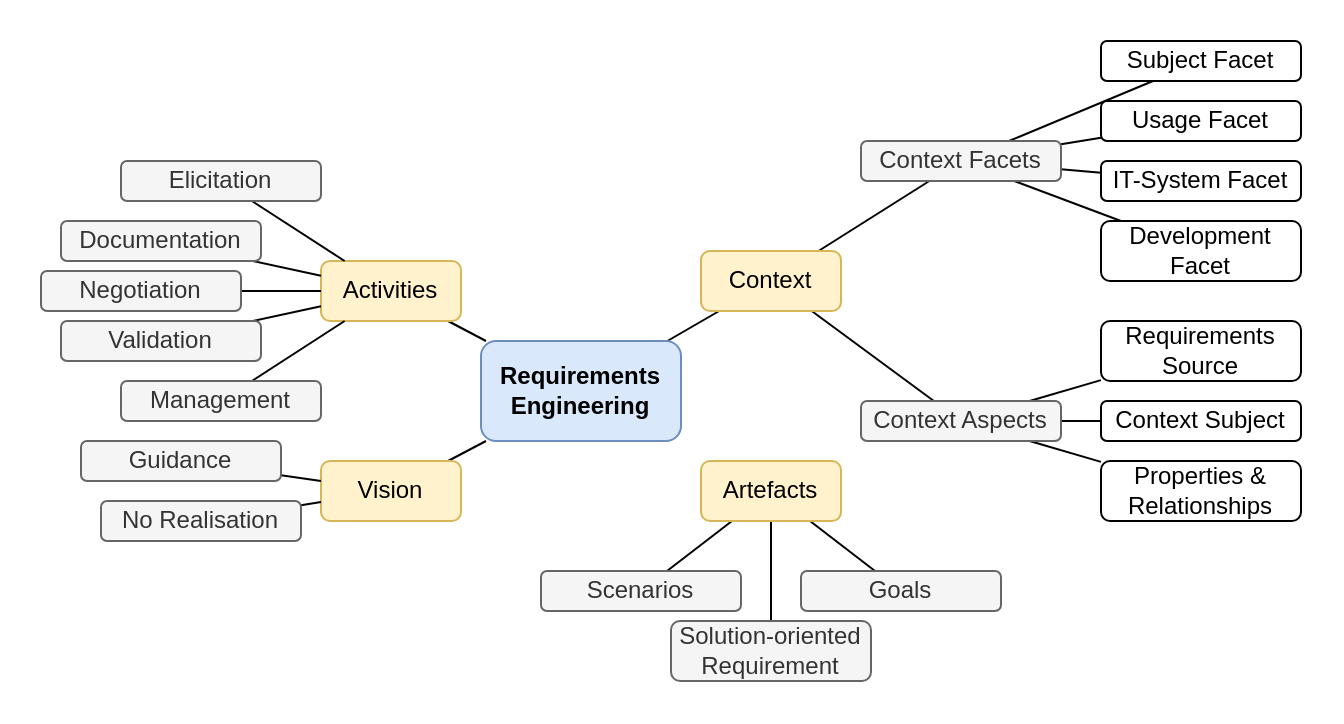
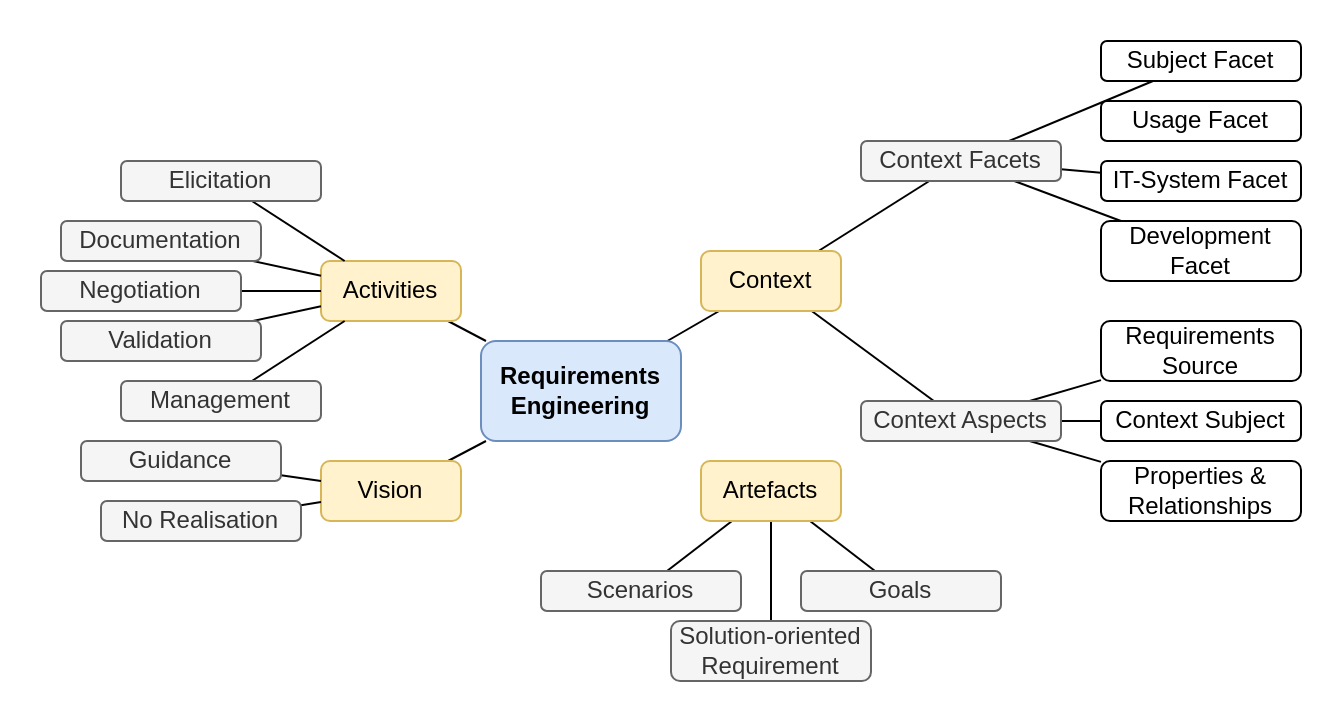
  <mxCell id="0" />
  <mxCell id="1" parent="0" />
  <mxCell id="2" style="rounded=0;orthogonalLoop=1;jettySize=auto;html=1;endArrow=none;endFill=0;" edge="1" parent="1" source="5" target="9"><mxGeometry relative="1" as="geometry" /></mxCell>
  <mxCell id="3" style="edgeStyle=none;rounded=0;orthogonalLoop=1;jettySize=auto;html=1;endArrow=none;endFill=0;" edge="1" parent="1" source="5" target="6"><mxGeometry relative="1" as="geometry" /></mxCell>
  <mxCell id="4" style="edgeStyle=none;rounded=0;orthogonalLoop=1;jettySize=auto;html=1;endArrow=none;endFill=0;" edge="1" parent="1" source="5" target="14"><mxGeometry relative="1" as="geometry" /></mxCell>
  <mxCell id="5" value="&lt;b&gt;Requirements&lt;br&gt;Engineering&lt;/b&gt;" style="rounded=1;whiteSpace=wrap;html=1;fillColor=#dae8fc;strokeColor=#6c8ebf;" vertex="1" parent="1"><mxGeometry x="240" y="170" width="100" height="50" as="geometry" /></mxCell>
  <mxCell id="6" value="Activities" style="rounded=1;whiteSpace=wrap;html=1;fillColor=#fff2cc;strokeColor=#d6b656;" vertex="1" parent="1"><mxGeometry x="160" y="130" width="70" height="30" as="geometry" /></mxCell>
  <mxCell id="7" style="edgeStyle=none;rounded=0;orthogonalLoop=1;jettySize=auto;html=1;endArrow=none;endFill=0;" edge="1" parent="1" source="9" target="19"><mxGeometry relative="1" as="geometry" /></mxCell>
  <mxCell id="8" style="edgeStyle=none;rounded=0;orthogonalLoop=1;jettySize=auto;html=1;endArrow=none;endFill=0;" edge="1" parent="1" source="9" target="23"><mxGeometry relative="1" as="geometry" /></mxCell>
  <mxCell id="9" value="Context&lt;span style=&quot;color: rgba(0 , 0 , 0 , 0) ; font-family: monospace ; font-size: 0px&quot;&gt;%3CmxGraphModel%3E%3Croot%3E%3CmxCell%20id%3D%220%22%2F%3E%3CmxCell%20id%3D%221%22%20parent%3D%220%22%2F%3E%3CmxCell%20id%3D%222%22%20value%3D%22Activities%22%20style%3D%22rounded%3D1%3BwhiteSpace%3Dwrap%3Bhtml%3D1%3B%22%20vertex%3D%221%22%20parent%3D%221%22%3E%3CmxGeometry%20x%3D%22280%22%20y%3D%22270%22%20width%3D%2270%22%20height%3D%2230%22%20as%3D%22geometry%22%2F%3E%3C%2FmxCell%3E%3C%2Froot%3E%3C%2FmxGraphModel%3E&lt;/span&gt;" style="rounded=1;whiteSpace=wrap;html=1;fillColor=#fff2cc;strokeColor=#d6b656;" vertex="1" parent="1"><mxGeometry x="350" y="125" width="70" height="30" as="geometry" /></mxCell>
  <mxCell id="10" style="edgeStyle=none;rounded=0;orthogonalLoop=1;jettySize=auto;html=1;endArrow=none;endFill=0;" edge="1" parent="1" source="13" target="25"><mxGeometry relative="1" as="geometry" /></mxCell>
  <mxCell id="11" style="edgeStyle=none;rounded=0;orthogonalLoop=1;jettySize=auto;html=1;endArrow=none;endFill=0;" edge="1" parent="1" source="13" target="24"><mxGeometry relative="1" as="geometry" /></mxCell>
  <mxCell id="12" style="edgeStyle=none;rounded=0;orthogonalLoop=1;jettySize=auto;html=1;endArrow=none;endFill=0;" edge="1" parent="1" source="13" target="26"><mxGeometry relative="1" as="geometry" /></mxCell>
  <mxCell id="13" value="Artefacts" style="rounded=1;whiteSpace=wrap;html=1;fillColor=#fff2cc;strokeColor=#d6b656;" vertex="1" parent="1"><mxGeometry x="350" y="230" width="70" height="30" as="geometry" /></mxCell>
  <mxCell id="14" value="Vision" style="rounded=1;whiteSpace=wrap;html=1;fillColor=#fff2cc;strokeColor=#d6b656;" vertex="1" parent="1"><mxGeometry x="160" y="230" width="70" height="30" as="geometry" /></mxCell>
  <mxCell id="15" style="edgeStyle=none;rounded=0;orthogonalLoop=1;jettySize=auto;html=1;endArrow=none;endFill=0;" edge="1" parent="1" source="19" target="27"><mxGeometry relative="1" as="geometry" /></mxCell>
- <mxCell id="16" style="edgeStyle=none;rounded=0;orthogonalLoop=1;jettySize=auto;html=1;endArrow=none;endFill=0;" edge="1" parent="1" source="19" target="28"><mxGeometry relative="1" as="geometry" /></mxCell>
  <mxCell id="17" style="edgeStyle=none;rounded=0;orthogonalLoop=1;jettySize=auto;html=1;endArrow=none;endFill=0;" edge="1" parent="1" source="19" target="29"><mxGeometry relative="1" as="geometry" /></mxCell>
  <mxCell id="18" style="edgeStyle=none;rounded=0;orthogonalLoop=1;jettySize=auto;html=1;endArrow=none;endFill=0;" edge="1" parent="1" source="19" target="30"><mxGeometry relative="1" as="geometry" /></mxCell>
  <mxCell id="19" value="Context Facets" style="rounded=1;whiteSpace=wrap;html=1;fillColor=#f5f5f5;fontColor=#333333;strokeColor=#666666;" vertex="1" parent="1"><mxGeometry x="430" y="70" width="100" height="20" as="geometry" /></mxCell>
  <mxCell id="20" style="edgeStyle=none;rounded=0;orthogonalLoop=1;jettySize=auto;html=1;endArrow=none;endFill=0;" edge="1" parent="1" source="23" target="32"><mxGeometry relative="1" as="geometry" /></mxCell>
  <mxCell id="21" style="edgeStyle=none;rounded=0;orthogonalLoop=1;jettySize=auto;html=1;endArrow=none;endFill=0;" edge="1" parent="1" source="23" target="31"><mxGeometry relative="1" as="geometry" /></mxCell>
  <mxCell id="22" style="edgeStyle=none;rounded=0;orthogonalLoop=1;jettySize=auto;html=1;endArrow=none;endFill=0;" edge="1" parent="1" source="23" target="33"><mxGeometry relative="1" as="geometry" /></mxCell>
  <mxCell id="23" value="Context Aspects" style="rounded=1;whiteSpace=wrap;html=1;fillColor=#f5f5f5;fontColor=#333333;strokeColor=#666666;" vertex="1" parent="1"><mxGeometry x="430" y="200" width="100" height="20" as="geometry" /></mxCell>
  <mxCell id="24" value="Goals" style="rounded=1;whiteSpace=wrap;html=1;fillColor=#f5f5f5;fontColor=#333333;strokeColor=#666666;" vertex="1" parent="1"><mxGeometry x="400" y="285" width="100" height="20" as="geometry" /></mxCell>
  <mxCell id="25" value="Scenarios" style="rounded=1;whiteSpace=wrap;html=1;fillColor=#f5f5f5;fontColor=#333333;strokeColor=#666666;" vertex="1" parent="1"><mxGeometry x="270" y="285" width="100" height="20" as="geometry" /></mxCell>
  <mxCell id="26" value="Solution-oriented Requirement" style="rounded=1;whiteSpace=wrap;html=1;fillColor=#f5f5f5;fontColor=#333333;strokeColor=#666666;" vertex="1" parent="1"><mxGeometry x="335" y="310" width="100" height="30" as="geometry" /></mxCell>
  <mxCell id="27" value="Subject Facet" style="rounded=1;whiteSpace=wrap;html=1;" vertex="1" parent="1"><mxGeometry x="550" y="20" width="100" height="20" as="geometry" /></mxCell>
  <mxCell id="28" value="Usage Facet" style="rounded=1;whiteSpace=wrap;html=1;" vertex="1" parent="1"><mxGeometry x="550" y="50" width="100" height="20" as="geometry" /></mxCell>
  <mxCell id="29" value="IT-System Facet" style="rounded=1;whiteSpace=wrap;html=1;" vertex="1" parent="1"><mxGeometry x="550" y="80" width="100" height="20" as="geometry" /></mxCell>
  <mxCell id="30" value="Development Facet" style="rounded=1;whiteSpace=wrap;html=1;" vertex="1" parent="1"><mxGeometry x="550" y="110" width="100" height="30" as="geometry" /></mxCell>
  <mxCell id="31" value="Requirements Source" style="rounded=1;whiteSpace=wrap;html=1;" vertex="1" parent="1"><mxGeometry x="550" y="160" width="100" height="30" as="geometry" /></mxCell>
  <mxCell id="32" value="Context Subject" style="rounded=1;whiteSpace=wrap;html=1;" vertex="1" parent="1"><mxGeometry x="550" y="200" width="100" height="20" as="geometry" /></mxCell>
  <mxCell id="33" value="Properties &amp;amp;&lt;br&gt;Relationships" style="rounded=1;whiteSpace=wrap;html=1;" vertex="1" parent="1"><mxGeometry x="550" y="230" width="100" height="30" as="geometry" /></mxCell>
  <mxCell id="34" style="edgeStyle=none;rounded=0;orthogonalLoop=1;jettySize=auto;html=1;endArrow=none;endFill=0;" edge="1" parent="1" source="35" target="14"><mxGeometry relative="1" as="geometry" /></mxCell>
  <mxCell id="35" value="Guidance" style="rounded=1;whiteSpace=wrap;html=1;fillColor=#f5f5f5;fontColor=#333333;strokeColor=#666666;" vertex="1" parent="1"><mxGeometry x="40" y="220" width="100" height="20" as="geometry" /></mxCell>
  <mxCell id="36" style="edgeStyle=none;rounded=0;orthogonalLoop=1;jettySize=auto;html=1;endArrow=none;endFill=0;" edge="1" parent="1" source="37" target="14"><mxGeometry relative="1" as="geometry" /></mxCell>
  <mxCell id="37" value="No Realisation" style="rounded=1;whiteSpace=wrap;html=1;fillColor=#f5f5f5;fontColor=#333333;strokeColor=#666666;" vertex="1" parent="1"><mxGeometry x="50" y="250" width="100" height="20" as="geometry" /></mxCell>
  <mxCell id="38" style="edgeStyle=none;rounded=0;orthogonalLoop=1;jettySize=auto;html=1;endArrow=none;endFill=0;" edge="1" parent="1" source="39" target="6"><mxGeometry relative="1" as="geometry" /></mxCell>
  <mxCell id="39" value="Documentation" style="rounded=1;whiteSpace=wrap;html=1;fillColor=#f5f5f5;fontColor=#333333;strokeColor=#666666;" vertex="1" parent="1"><mxGeometry x="30" y="110" width="100" height="20" as="geometry" /></mxCell>
  <mxCell id="40" style="edgeStyle=none;rounded=0;orthogonalLoop=1;jettySize=auto;html=1;endArrow=none;endFill=0;" edge="1" parent="1" source="41" target="6"><mxGeometry relative="1" as="geometry" /></mxCell>
  <mxCell id="41" value="Elicitation" style="rounded=1;whiteSpace=wrap;html=1;fillColor=#f5f5f5;fontColor=#333333;strokeColor=#666666;" vertex="1" parent="1"><mxGeometry x="60" y="80" width="100" height="20" as="geometry" /></mxCell>
  <mxCell id="42" style="edgeStyle=none;rounded=0;orthogonalLoop=1;jettySize=auto;html=1;endArrow=none;endFill=0;" edge="1" parent="1" source="43" target="6"><mxGeometry relative="1" as="geometry" /></mxCell>
  <mxCell id="43" value="Negotiation" style="rounded=1;whiteSpace=wrap;html=1;fillColor=#f5f5f5;fontColor=#333333;strokeColor=#666666;" vertex="1" parent="1"><mxGeometry x="20" y="135" width="100" height="20" as="geometry" /></mxCell>
  <mxCell id="44" style="edgeStyle=none;rounded=0;orthogonalLoop=1;jettySize=auto;html=1;endArrow=none;endFill=0;" edge="1" parent="1" source="45" target="6"><mxGeometry relative="1" as="geometry" /></mxCell>
  <mxCell id="45" value="Validation" style="rounded=1;whiteSpace=wrap;html=1;fillColor=#f5f5f5;fontColor=#333333;strokeColor=#666666;" vertex="1" parent="1"><mxGeometry x="30" y="160" width="100" height="20" as="geometry" /></mxCell>
  <mxCell id="46" style="edgeStyle=none;rounded=0;orthogonalLoop=1;jettySize=auto;html=1;endArrow=none;endFill=0;" edge="1" parent="1" source="47" target="6"><mxGeometry relative="1" as="geometry" /></mxCell>
  <mxCell id="47" value="Management" style="rounded=1;whiteSpace=wrap;html=1;fillColor=#f5f5f5;fontColor=#333333;strokeColor=#666666;" vertex="1" parent="1"><mxGeometry x="60" y="190" width="100" height="20" as="geometry" /></mxCell>
